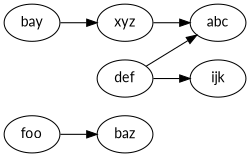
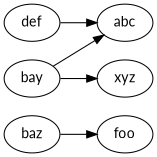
  digraph {
    fontname=Lato
    rankdir=LR
    node [fontname=Lato]
    edge [fontname=Lato]
    foo
    baz
    bay
    abc
    xyz
    def
-   ijk
-   foo -> baz
-   xyz -> abc
+   baz -> foo
+   bay -> abc
    bay -> xyz
    def -> abc
-   def -> ijk
  }
